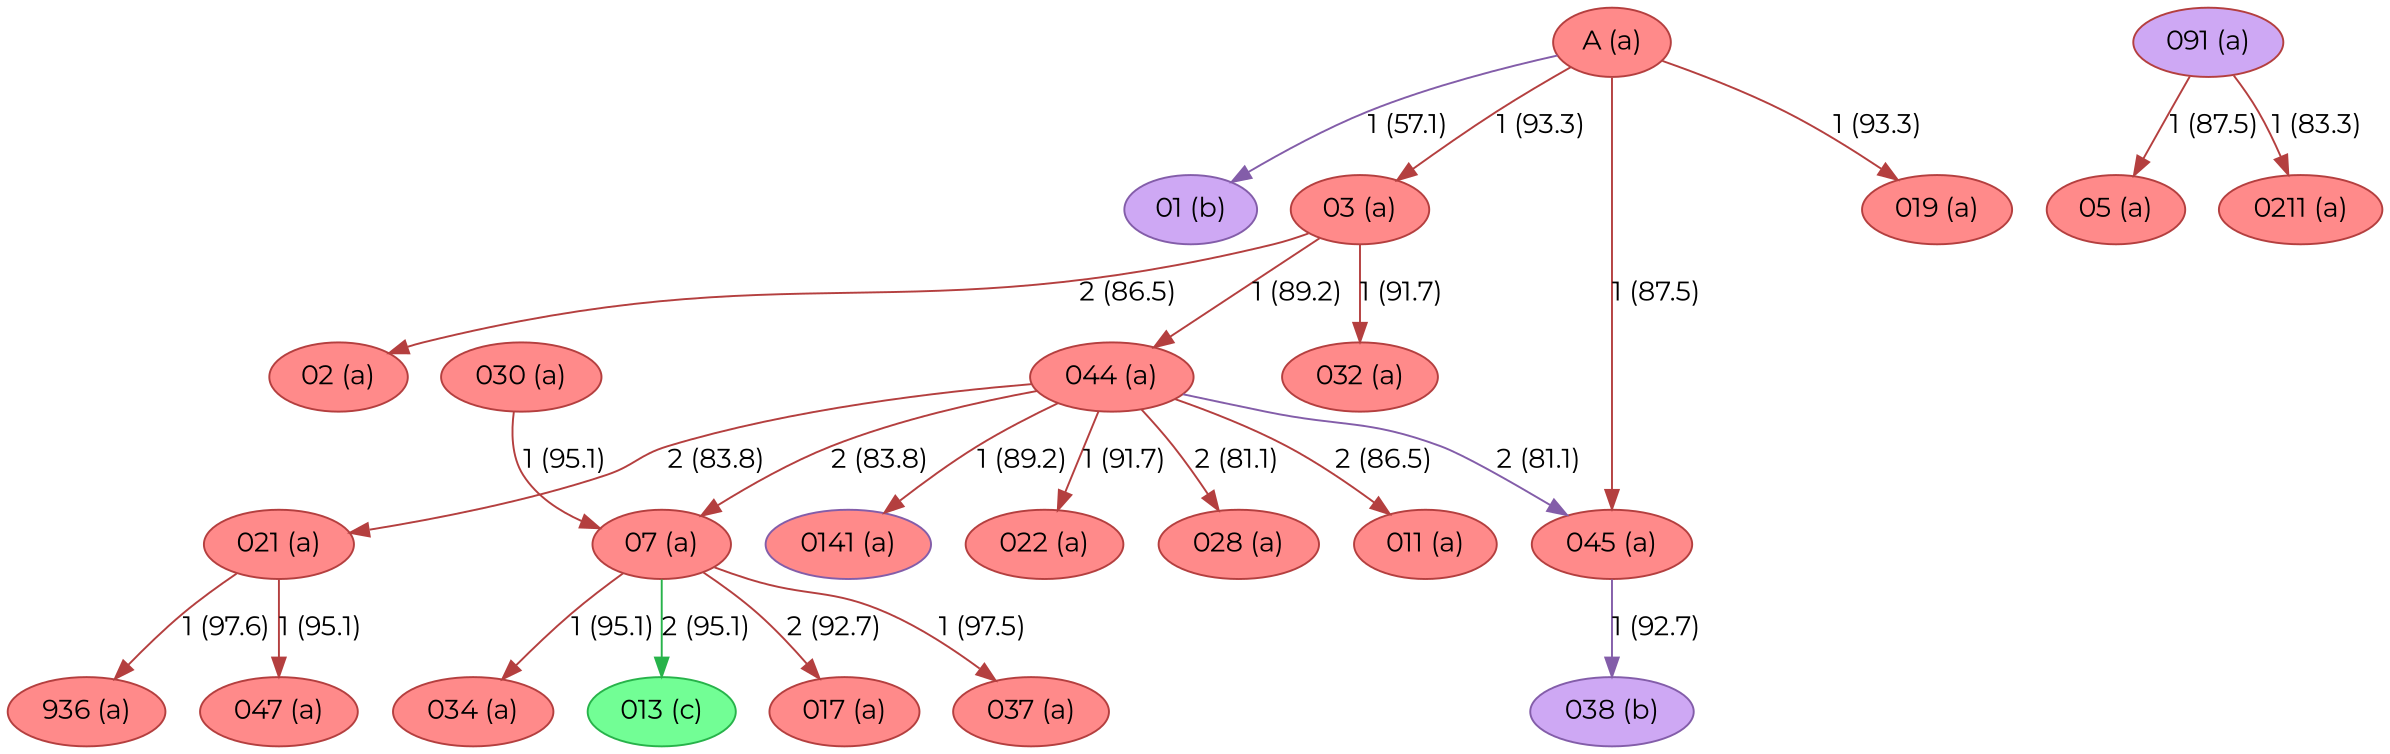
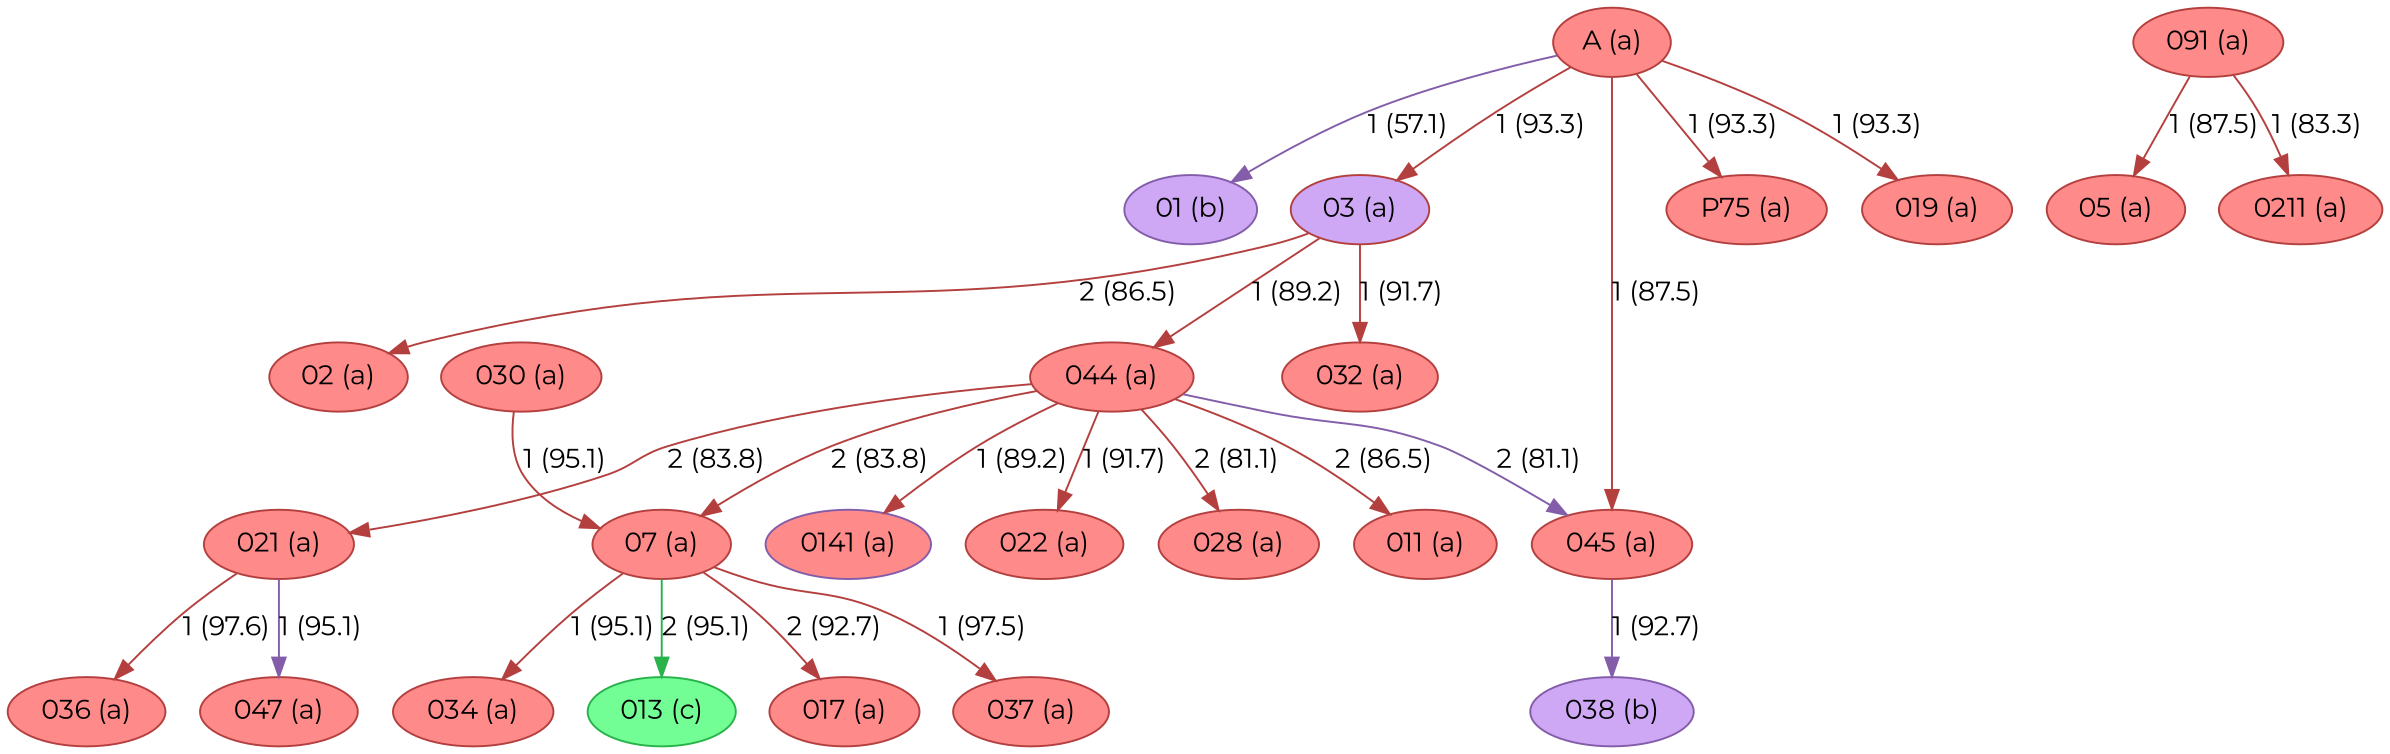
  strict digraph {
    fontname=Montserrat
    node [color="#b43f3f" fillcolor="#FF8A8A" fontname=Montserrat style=filled]
    edge [color="#b43f3f" fontname=Montserrat]
    "01 (b)" [color="#835da9" fillcolor="#CEA8F4"]
    "013 (c)" [color="#27b34a" fillcolor="#72FE95"]
    "07 (a)"
    "017 (a)"
    "037 (a)"
    "034 (a)"
    "030 (a)"
    "A (a)"
-   "03 (a)"
+   "03 (a)" [fillcolor="#CEA8F4"]
+   "P75 (a)"
    "019 (a)"
    "045 (a)"
    "032 (a)"
    "02 (a)"
    "044 (a)"
-   "091 (a)" [fillcolor="#CEA8F4"]
+   "091 (a)"
    "05 (a)"
    "0211 (a)"
    "021 (a)"
-   "036 (a)" [label="936 (a)"]
+   "036 (a)"
    "047 (a)"
    "0141 (a)" [color="#835da9"]
    "038 (b)" [color="#835da9" fillcolor="#CEA8F4"]
    "022 (a)"
    "028 (a)"
    "011 (a)"
    "07 (a)" -> "013 (c)" [color="#27b34a" label="2 (95.1)"]
    "07 (a)" -> "017 (a)" [label="2 (92.7)"]
    "07 (a)" -> "037 (a)" [label="1 (97.5)"]
    "07 (a)" -> "034 (a)" [label="1 (95.1)"]
    "030 (a)" -> "07 (a)" [label="1 (95.1)"]
    "A (a)" -> "01 (b)" [color="#835da9" label="1 (57.1)"]
    "A (a)" -> "03 (a)" [label="1 (93.3)"]
+   "A (a)" -> "P75 (a)" [label="1 (93.3)"]
    "A (a)" -> "019 (a)" [label="1 (93.3)"]
    "A (a)" -> "045 (a)" [label="1 (87.5)"]
    "03 (a)" -> "032 (a)" [label="1 (91.7)"]
    "03 (a)" -> "02 (a)" [label="2 (86.5)"]
    "03 (a)" -> "044 (a)" [label="1 (89.2)"]
    "045 (a)" -> "038 (b)" [color="#835da9" label="1 (92.7)"]
    "044 (a)" -> "07 (a)" [label="2 (83.8)"]
    "044 (a)" -> "045 (a)" [color="#835da9" label="2 (81.1)"]
    "044 (a)" -> "021 (a)" [label="2 (83.8)"]
    "044 (a)" -> "0141 (a)" [label="1 (89.2)"]
    "044 (a)" -> "022 (a)" [label="1 (91.7)"]
    "044 (a)" -> "028 (a)" [label="2 (81.1)"]
    "044 (a)" -> "011 (a)" [label="2 (86.5)"]
    "091 (a)" -> "05 (a)" [label="1 (87.5)"]
    "091 (a)" -> "0211 (a)" [label="1 (83.3)"]
    "021 (a)" -> "036 (a)" [label="1 (97.6)"]
-   "021 (a)" -> "047 (a)" [label="1 (95.1)"]
+   "021 (a)" -> "047 (a)" [color="#835da9" label="1 (95.1)"]
  }
